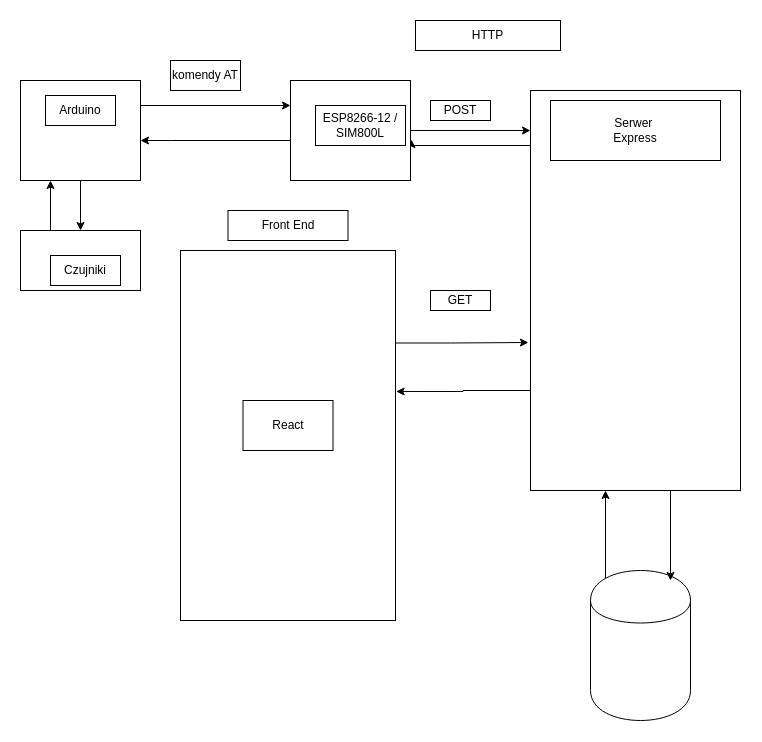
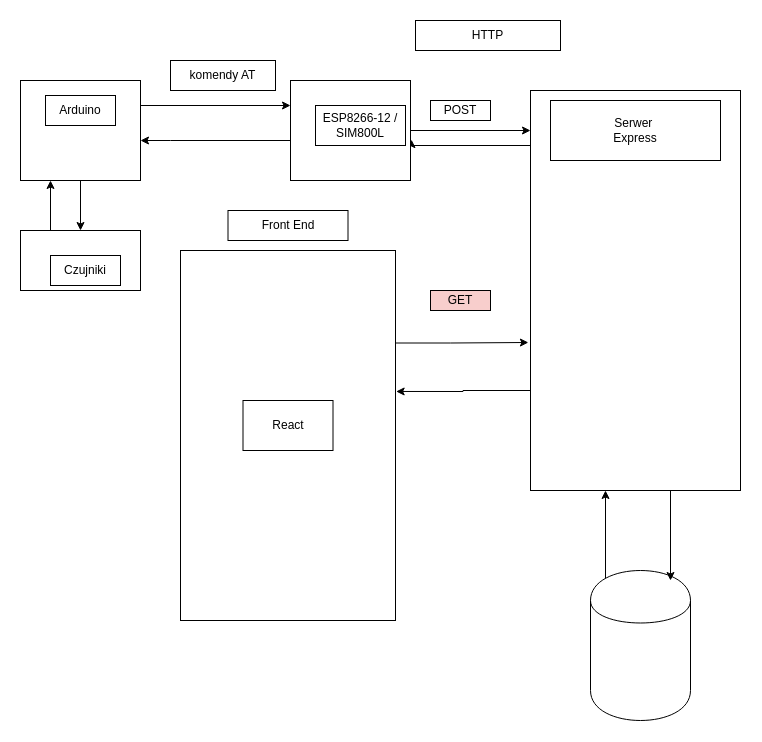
  <mxCell id="0" />
  <mxCell id="1" parent="0" />
  <mxCell id="2" value="" style="shape=cylinder;whiteSpace=wrap;html=1;boundedLbl=1;backgroundOutline=1;" parent="1" vertex="1"><mxGeometry x="590" y="570" width="100" height="150" as="geometry" /></mxCell>
  <mxCell id="3" value="" style="endArrow=classic;html=1;exitX=0.15;exitY=0.05;exitDx=0;exitDy=0;exitPerimeter=0;" parent="1" source="2" edge="1"><mxGeometry width="50" height="50" relative="1" as="geometry"><mxPoint x="540" y="460" as="sourcePoint" /><mxPoint x="605" y="490" as="targetPoint" /></mxGeometry></mxCell>
  <mxCell id="4" value="" style="endArrow=classic;html=1;" parent="1" edge="1"><mxGeometry width="50" height="50" relative="1" as="geometry"><mxPoint x="670" y="490" as="sourcePoint" /><mxPoint x="670" y="580" as="targetPoint" /></mxGeometry></mxCell>
  <mxCell id="5" style="edgeStyle=orthogonalEdgeStyle;rounded=0;orthogonalLoop=1;jettySize=auto;html=1;exitX=0;exitY=0.25;exitDx=0;exitDy=0;entryX=1.008;entryY=0.591;entryDx=0;entryDy=0;entryPerimeter=0;" parent="1" source="7" target="11" edge="1"><mxGeometry relative="1" as="geometry"><Array as="points"><mxPoint x="530" y="145" /></Array></mxGeometry></mxCell>
  <mxCell id="6" style="edgeStyle=orthogonalEdgeStyle;rounded=0;orthogonalLoop=1;jettySize=auto;html=1;exitX=0;exitY=0.75;exitDx=0;exitDy=0;entryX=1.003;entryY=0.381;entryDx=0;entryDy=0;entryPerimeter=0;" parent="1" source="7" target="22" edge="1"><mxGeometry relative="1" as="geometry" /></mxCell>
  <mxCell id="7" value="" style="rounded=0;whiteSpace=wrap;html=1;" parent="1" vertex="1"><mxGeometry x="530" y="90" width="210" height="400" as="geometry" /></mxCell>
  <mxCell id="8" value="Serwer&amp;nbsp;&lt;br&gt;Express" style="rounded=0;whiteSpace=wrap;html=1;" parent="1" vertex="1"><mxGeometry x="550" y="100" width="170" height="60" as="geometry" /></mxCell>
  <mxCell id="9" style="edgeStyle=orthogonalEdgeStyle;rounded=0;orthogonalLoop=1;jettySize=auto;html=1;exitX=1;exitY=0.25;exitDx=0;exitDy=0;entryX=0;entryY=0.1;entryDx=0;entryDy=0;entryPerimeter=0;" parent="1" source="11" target="7" edge="1"><mxGeometry relative="1" as="geometry"><Array as="points"><mxPoint x="410" y="130" /></Array></mxGeometry></mxCell>
  <mxCell id="10" style="edgeStyle=orthogonalEdgeStyle;rounded=0;orthogonalLoop=1;jettySize=auto;html=1;exitX=0.017;exitY=0.6;exitDx=0;exitDy=0;exitPerimeter=0;" parent="1" source="11" target="15" edge="1"><mxGeometry relative="1" as="geometry"><Array as="points"><mxPoint x="170" y="140" /><mxPoint x="170" y="140" /></Array></mxGeometry></mxCell>
  <mxCell id="11" value="" style="rounded=0;whiteSpace=wrap;html=1;" parent="1" vertex="1"><mxGeometry x="290" y="80" width="120" height="100" as="geometry" /></mxCell>
  <mxCell id="12" value="ESP8266-12 /&lt;br&gt;SIM800L" style="rounded=0;whiteSpace=wrap;html=1;" parent="1" vertex="1"><mxGeometry x="315" y="105" width="90" height="40" as="geometry" /></mxCell>
  <mxCell id="13" value="POST" style="rounded=0;whiteSpace=wrap;html=1;" parent="1" vertex="1"><mxGeometry x="430" y="100" width="60" height="20" as="geometry" /></mxCell>
  <mxCell id="14" style="edgeStyle=orthogonalEdgeStyle;rounded=0;orthogonalLoop=1;jettySize=auto;html=1;exitX=1;exitY=0.25;exitDx=0;exitDy=0;entryX=0;entryY=0.25;entryDx=0;entryDy=0;" parent="1" source="15" target="11" edge="1"><mxGeometry relative="1" as="geometry" /></mxCell>
  <mxCell id="15" value="" style="rounded=0;whiteSpace=wrap;html=1;" parent="1" vertex="1"><mxGeometry x="20" y="80" width="120" height="100" as="geometry" /></mxCell>
  <mxCell id="16" value="Arduino" style="rounded=0;whiteSpace=wrap;html=1;" parent="1" vertex="1"><mxGeometry x="45" y="95" width="70" height="30" as="geometry" /></mxCell>
- <mxCell id="17" value="komendy AT&lt;br/&gt;" style="rounded=0;whiteSpace=wrap;html=1;" parent="1" vertex="1"><mxGeometry x="170" y="60" width="70" height="30" as="geometry" /></mxCell>
+ <mxCell id="17" value="komendy AT&lt;br/&gt;" style="rounded=0;whiteSpace=wrap;html=1;" parent="1" vertex="1"><mxGeometry x="170" y="60" width="105" height="30" as="geometry" /></mxCell>
  <mxCell id="18" style="edgeStyle=orthogonalEdgeStyle;rounded=0;orthogonalLoop=1;jettySize=auto;html=1;exitX=0.5;exitY=1;exitDx=0;exitDy=0;" parent="1" source="11" target="11" edge="1"><mxGeometry relative="1" as="geometry" /></mxCell>
  <mxCell id="19" value="HTTP" style="rounded=0;whiteSpace=wrap;html=1;" parent="1" vertex="1"><mxGeometry x="415" y="20" width="145" height="30" as="geometry" /></mxCell>
  <mxCell id="20" value="Front End" style="rounded=0;whiteSpace=wrap;html=1;" parent="1" vertex="1"><mxGeometry x="227.5" y="210" width="120" height="30" as="geometry" /></mxCell>
  <mxCell id="21" style="edgeStyle=orthogonalEdgeStyle;rounded=0;orthogonalLoop=1;jettySize=auto;html=1;exitX=1;exitY=0.25;exitDx=0;exitDy=0;entryX=-0.01;entryY=0.63;entryDx=0;entryDy=0;entryPerimeter=0;" parent="1" source="22" target="7" edge="1"><mxGeometry relative="1" as="geometry"><Array as="points"><mxPoint x="450" y="343" /></Array></mxGeometry></mxCell>
  <mxCell id="22" value="" style="rounded=0;whiteSpace=wrap;html=1;" parent="1" vertex="1"><mxGeometry x="180" y="250" width="215" height="370" as="geometry" /></mxCell>
- <mxCell id="23" value="GET" style="rounded=0;whiteSpace=wrap;html=1;" parent="1" vertex="1"><mxGeometry x="430" y="290" width="60" height="20" as="geometry" /></mxCell>
+ <mxCell id="23" value="GET" style="rounded=0;whiteSpace=wrap;html=1;fillColor=#f8cecc;" parent="1" vertex="1"><mxGeometry x="430" y="290" width="60" height="20" as="geometry" /></mxCell>
  <mxCell id="24" value="" style="rounded=0;whiteSpace=wrap;html=1;" vertex="1" parent="1"><mxGeometry x="20" y="230" width="120" height="60" as="geometry" /></mxCell>
  <mxCell id="25" value="" style="endArrow=classic;html=1;exitX=0.25;exitY=0;exitDx=0;exitDy=0;entryX=0.25;entryY=1;entryDx=0;entryDy=0;" edge="1" parent="1" source="24" target="15"><mxGeometry width="50" height="50" relative="1" as="geometry"><mxPoint x="580" y="230" as="sourcePoint" /><mxPoint x="630" y="180" as="targetPoint" /></mxGeometry></mxCell>
  <mxCell id="26" value="" style="endArrow=classic;html=1;exitX=0.5;exitY=1;exitDx=0;exitDy=0;" edge="1" parent="1" source="15" target="24"><mxGeometry width="50" height="50" relative="1" as="geometry"><mxPoint x="580" y="230" as="sourcePoint" /><mxPoint x="630" y="180" as="targetPoint" /></mxGeometry></mxCell>
  <mxCell id="27" value="Czujniki" style="rounded=0;whiteSpace=wrap;html=1;" vertex="1" parent="1"><mxGeometry x="50" y="255" width="70" height="30" as="geometry" /></mxCell>
  <mxCell id="28" value="React" style="rounded=0;whiteSpace=wrap;html=1;" vertex="1" parent="1"><mxGeometry x="242.5" y="400" width="90" height="50" as="geometry" /></mxCell>
